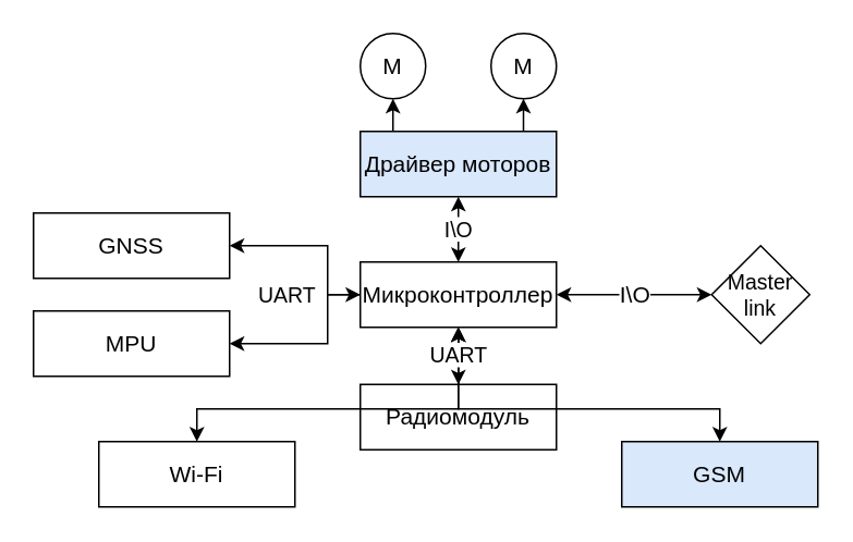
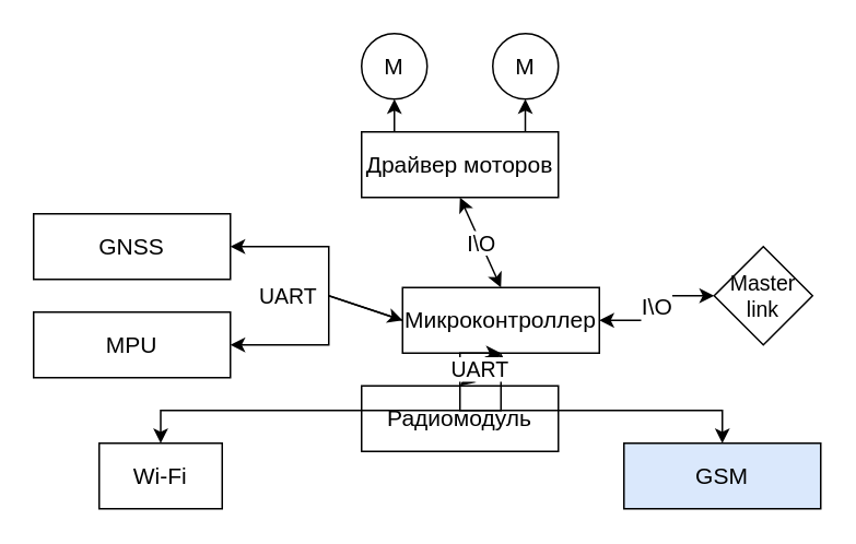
  <mxCell id="0" />
  <mxCell id="1" parent="0" />
  <mxCell id="2" value="&lt;font style=&quot;font-size: 14px;&quot;&gt;MPU&lt;/font&gt;" style="rounded=0;whiteSpace=wrap;html=1;fontSize=14;" vertex="1" parent="1"><mxGeometry x="20" y="190" width="120" height="40" as="geometry" /></mxCell>
  <mxCell id="3" value="&lt;font style=&quot;font-size: 14px;&quot;&gt;GNSS&lt;/font&gt;" style="rounded=0;whiteSpace=wrap;html=1;fontSize=14;" vertex="1" parent="1"><mxGeometry x="20" y="130" width="120" height="40" as="geometry" /></mxCell>
  <mxCell id="4" value="I\O" style="edgeStyle=orthogonalEdgeStyle;rounded=0;orthogonalLoop=1;jettySize=auto;html=1;exitX=1;exitY=0.5;exitDx=0;exitDy=0;entryX=0;entryY=0.5;entryDx=0;entryDy=0;fontSize=14;startArrow=classic;startFill=1;" edge="1" parent="1" source="5" target="12"><mxGeometry relative="1" as="geometry" /></mxCell>
- <mxCell id="5" value="&lt;font style=&quot;font-size: 14px;&quot;&gt;Микроконтроллер&lt;/font&gt;" style="rounded=0;whiteSpace=wrap;html=1;fontSize=14;" vertex="1" parent="1"><mxGeometry x="220" y="160" width="120" height="40" as="geometry" /></mxCell>
- <mxCell id="6" value="&lt;font style=&quot;font-size: 14px;&quot;&gt;Драйвер моторов&lt;/font&gt;" style="rounded=0;whiteSpace=wrap;html=1;fontSize=14;fillColor=#dae8fc;" vertex="1" parent="1"><mxGeometry x="220" y="80" width="120" height="40" as="geometry" /></mxCell>
+ <mxCell id="5" value="&lt;font style=&quot;font-size: 14px;&quot;&gt;Микроконтроллер&lt;/font&gt;" style="rounded=0;whiteSpace=wrap;html=1;fontSize=14;" vertex="1" parent="1"><mxGeometry x="245" y="175" width="120" height="40" as="geometry" /></mxCell>
+ <mxCell id="6" value="&lt;font style=&quot;font-size: 14px;&quot;&gt;Драйвер моторов&lt;/font&gt;" style="rounded=0;whiteSpace=wrap;html=1;fontSize=14;" vertex="1" parent="1"><mxGeometry x="220" y="80" width="120" height="40" as="geometry" /></mxCell>
  <mxCell id="7" value="&lt;font style=&quot;font-size: 14px;&quot;&gt;Радиомодуль&lt;/font&gt;" style="rounded=0;whiteSpace=wrap;html=1;fontSize=14;" vertex="1" parent="1"><mxGeometry x="220" y="235" width="120" height="40" as="geometry" /></mxCell>
  <mxCell id="8" style="edgeStyle=orthogonalEdgeStyle;rounded=0;orthogonalLoop=1;jettySize=auto;html=1;exitX=0.5;exitY=0;exitDx=0;exitDy=0;entryX=0.5;entryY=1;entryDx=0;entryDy=0;fontSize=13;startArrow=classic;startFill=1;" edge="1" parent="1" source="9" target="5"><mxGeometry relative="1" as="geometry"><Array as="points"><mxPoint x="440" y="250" /><mxPoint x="280" y="250" /></Array></mxGeometry></mxCell>
  <mxCell id="9" value="&lt;font style=&quot;font-size: 14px;&quot;&gt;GSM&lt;/font&gt;" style="rounded=0;whiteSpace=wrap;html=1;fontSize=14;fillColor=#dae8fc;" vertex="1" parent="1"><mxGeometry x="380" y="270" width="120" height="40" as="geometry" /></mxCell>
  <mxCell id="10" style="edgeStyle=orthogonalEdgeStyle;rounded=0;orthogonalLoop=1;jettySize=auto;html=1;exitX=0.5;exitY=0;exitDx=0;exitDy=0;fontSize=13;startArrow=classic;startFill=1;entryX=0.5;entryY=1;entryDx=0;entryDy=0;" edge="1" parent="1" source="11" target="5"><mxGeometry relative="1" as="geometry"><mxPoint x="280" y="210" as="targetPoint" /><Array as="points"><mxPoint x="120" y="250" /><mxPoint x="280" y="250" /></Array></mxGeometry></mxCell>
- <mxCell id="11" value="&lt;font style=&quot;font-size: 14px;&quot;&gt;Wi-Fi&lt;/font&gt;" style="rounded=0;whiteSpace=wrap;html=1;fontSize=14;" vertex="1" parent="1"><mxGeometry x="60" y="270" width="120" height="40" as="geometry" /></mxCell>
+ <mxCell id="11" value="&lt;font style=&quot;font-size: 14px;&quot;&gt;Wi-Fi&lt;/font&gt;" style="rounded=0;whiteSpace=wrap;html=1;fontSize=14;" vertex="1" parent="1"><mxGeometry x="60" y="270" width="75" height="40" as="geometry" /></mxCell>
  <mxCell id="12" value="Master&lt;br style=&quot;font-size: 13px;&quot;&gt;link" style="rhombus;whiteSpace=wrap;html=1;fontSize=13;" vertex="1" parent="1"><mxGeometry x="435" y="150" width="60" height="60" as="geometry" /></mxCell>
  <mxCell id="13" value="&lt;font style=&quot;font-size: 14px;&quot;&gt;M&lt;/font&gt;" style="ellipse;whiteSpace=wrap;html=1;aspect=fixed;fontSize=14;" vertex="1" parent="1"><mxGeometry x="220" y="20" width="40" height="40" as="geometry" /></mxCell>
  <mxCell id="14" value="&lt;font style=&quot;font-size: 14px;&quot;&gt;M&lt;/font&gt;" style="ellipse;whiteSpace=wrap;html=1;aspect=fixed;fontSize=14;" vertex="1" parent="1"><mxGeometry x="300" y="20" width="40" height="40" as="geometry" /></mxCell>
  <mxCell id="15" value="" style="endArrow=classic;html=1;rounded=0;fontSize=13;entryX=0.5;entryY=1;entryDx=0;entryDy=0;" edge="1" parent="1" target="13"><mxGeometry width="50" height="50" relative="1" as="geometry"><mxPoint x="240" y="80" as="sourcePoint" /><mxPoint x="340" y="160" as="targetPoint" /></mxGeometry></mxCell>
  <mxCell id="16" value="" style="endArrow=classic;html=1;rounded=0;fontSize=13;entryX=0.5;entryY=1;entryDx=0;entryDy=0;" edge="1" parent="1"><mxGeometry width="50" height="50" relative="1" as="geometry"><mxPoint x="319.84" y="80" as="sourcePoint" /><mxPoint x="319.84" y="60" as="targetPoint" /></mxGeometry></mxCell>
  <mxCell id="17" value="I\O" style="endArrow=classic;html=1;rounded=0;fontSize=13;entryX=0.5;entryY=1;entryDx=0;entryDy=0;exitX=0.5;exitY=0;exitDx=0;exitDy=0;startArrow=classic;startFill=1;" edge="1" parent="1" source="5" target="6"><mxGeometry width="50" height="50" relative="1" as="geometry"><mxPoint x="240" y="190" as="sourcePoint" /><mxPoint x="290" y="140" as="targetPoint" /></mxGeometry></mxCell>
  <mxCell id="18" value="" style="endArrow=classic;html=1;rounded=0;fontSize=13;entryX=1;entryY=0.5;entryDx=0;entryDy=0;exitX=0;exitY=0.5;exitDx=0;exitDy=0;startArrow=classic;startFill=1;" edge="1" parent="1" source="5" target="3"><mxGeometry width="50" height="50" relative="1" as="geometry"><mxPoint x="250" y="180" as="sourcePoint" /><mxPoint x="300" y="130" as="targetPoint" /><Array as="points"><mxPoint x="200" y="180" /><mxPoint x="200" y="150" /></Array></mxGeometry></mxCell>
  <mxCell id="19" value="" style="endArrow=classic;html=1;rounded=0;fontSize=13;entryX=1;entryY=0.5;entryDx=0;entryDy=0;exitX=0;exitY=0.5;exitDx=0;exitDy=0;" edge="1" parent="1" source="5" target="2"><mxGeometry width="50" height="50" relative="1" as="geometry"><mxPoint x="250" y="180" as="sourcePoint" /><mxPoint x="300" y="130" as="targetPoint" /><Array as="points"><mxPoint x="200" y="180" /><mxPoint x="200" y="210" /></Array></mxGeometry></mxCell>
  <mxCell id="20" value="UART" style="text;html=1;align=center;verticalAlign=middle;resizable=0;points=[];autosize=1;strokeColor=none;fillColor=none;fontSize=13;" vertex="1" parent="1"><mxGeometry x="150" y="170" width="50" height="20" as="geometry" /></mxCell>
  <mxCell id="21" value="UART" style="endArrow=classic;startArrow=classic;html=1;rounded=0;fontSize=13;entryX=0.5;entryY=1;entryDx=0;entryDy=0;exitX=0.5;exitY=0;exitDx=0;exitDy=0;" edge="1" parent="1" source="7" target="5"><mxGeometry width="50" height="50" relative="1" as="geometry"><mxPoint x="250" y="180" as="sourcePoint" /><mxPoint x="300" y="130" as="targetPoint" /></mxGeometry></mxCell>
